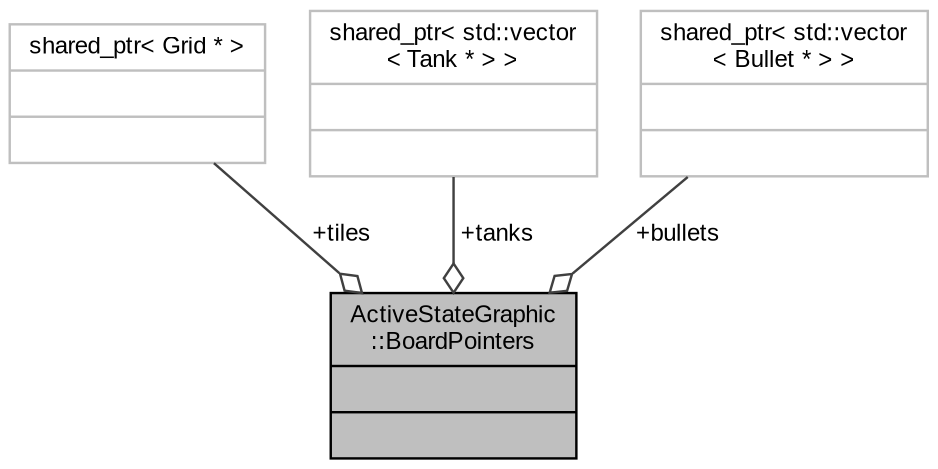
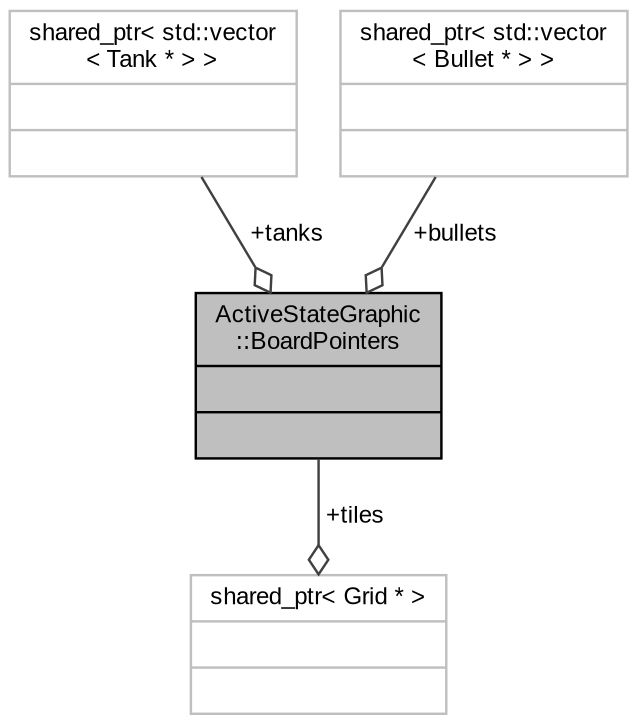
  digraph {
    fontname="Liberation Sans"
    node [color=grey75 fontname="Liberation Sans" fontsize=10 shape=record]
    edge [arrowhead=odiamond color=grey25 fontname="Liberation Sans" fontsize=10 labelfontname=Helvetica labelfontsize=10 style=solid]
    n1 [color=black fillcolor=grey75 fontcolor=black height=0.2 label="{ActiveStateGraphic\l::BoardPointers\n||}" style=filled width=0.4]
    n2 [height=0.2 label="{shared_ptr\< Grid * \>\n||}" width=0.4]
    n3 [height=0.2 label="{shared_ptr\< std::vector\l\< Tank * \> \>\n||}" width=0.4]
    n4 [height=0.2 label="{shared_ptr\< std::vector\l\< Bullet * \> \>\n||}" width=0.4]
-   n2 -> n1 [label=" +tiles"]
+   n1 -> n2 [label=" +tiles"]
    n3 -> n1 [label=" +tanks"]
    n4 -> n1 [label=" +bullets"]
  }
